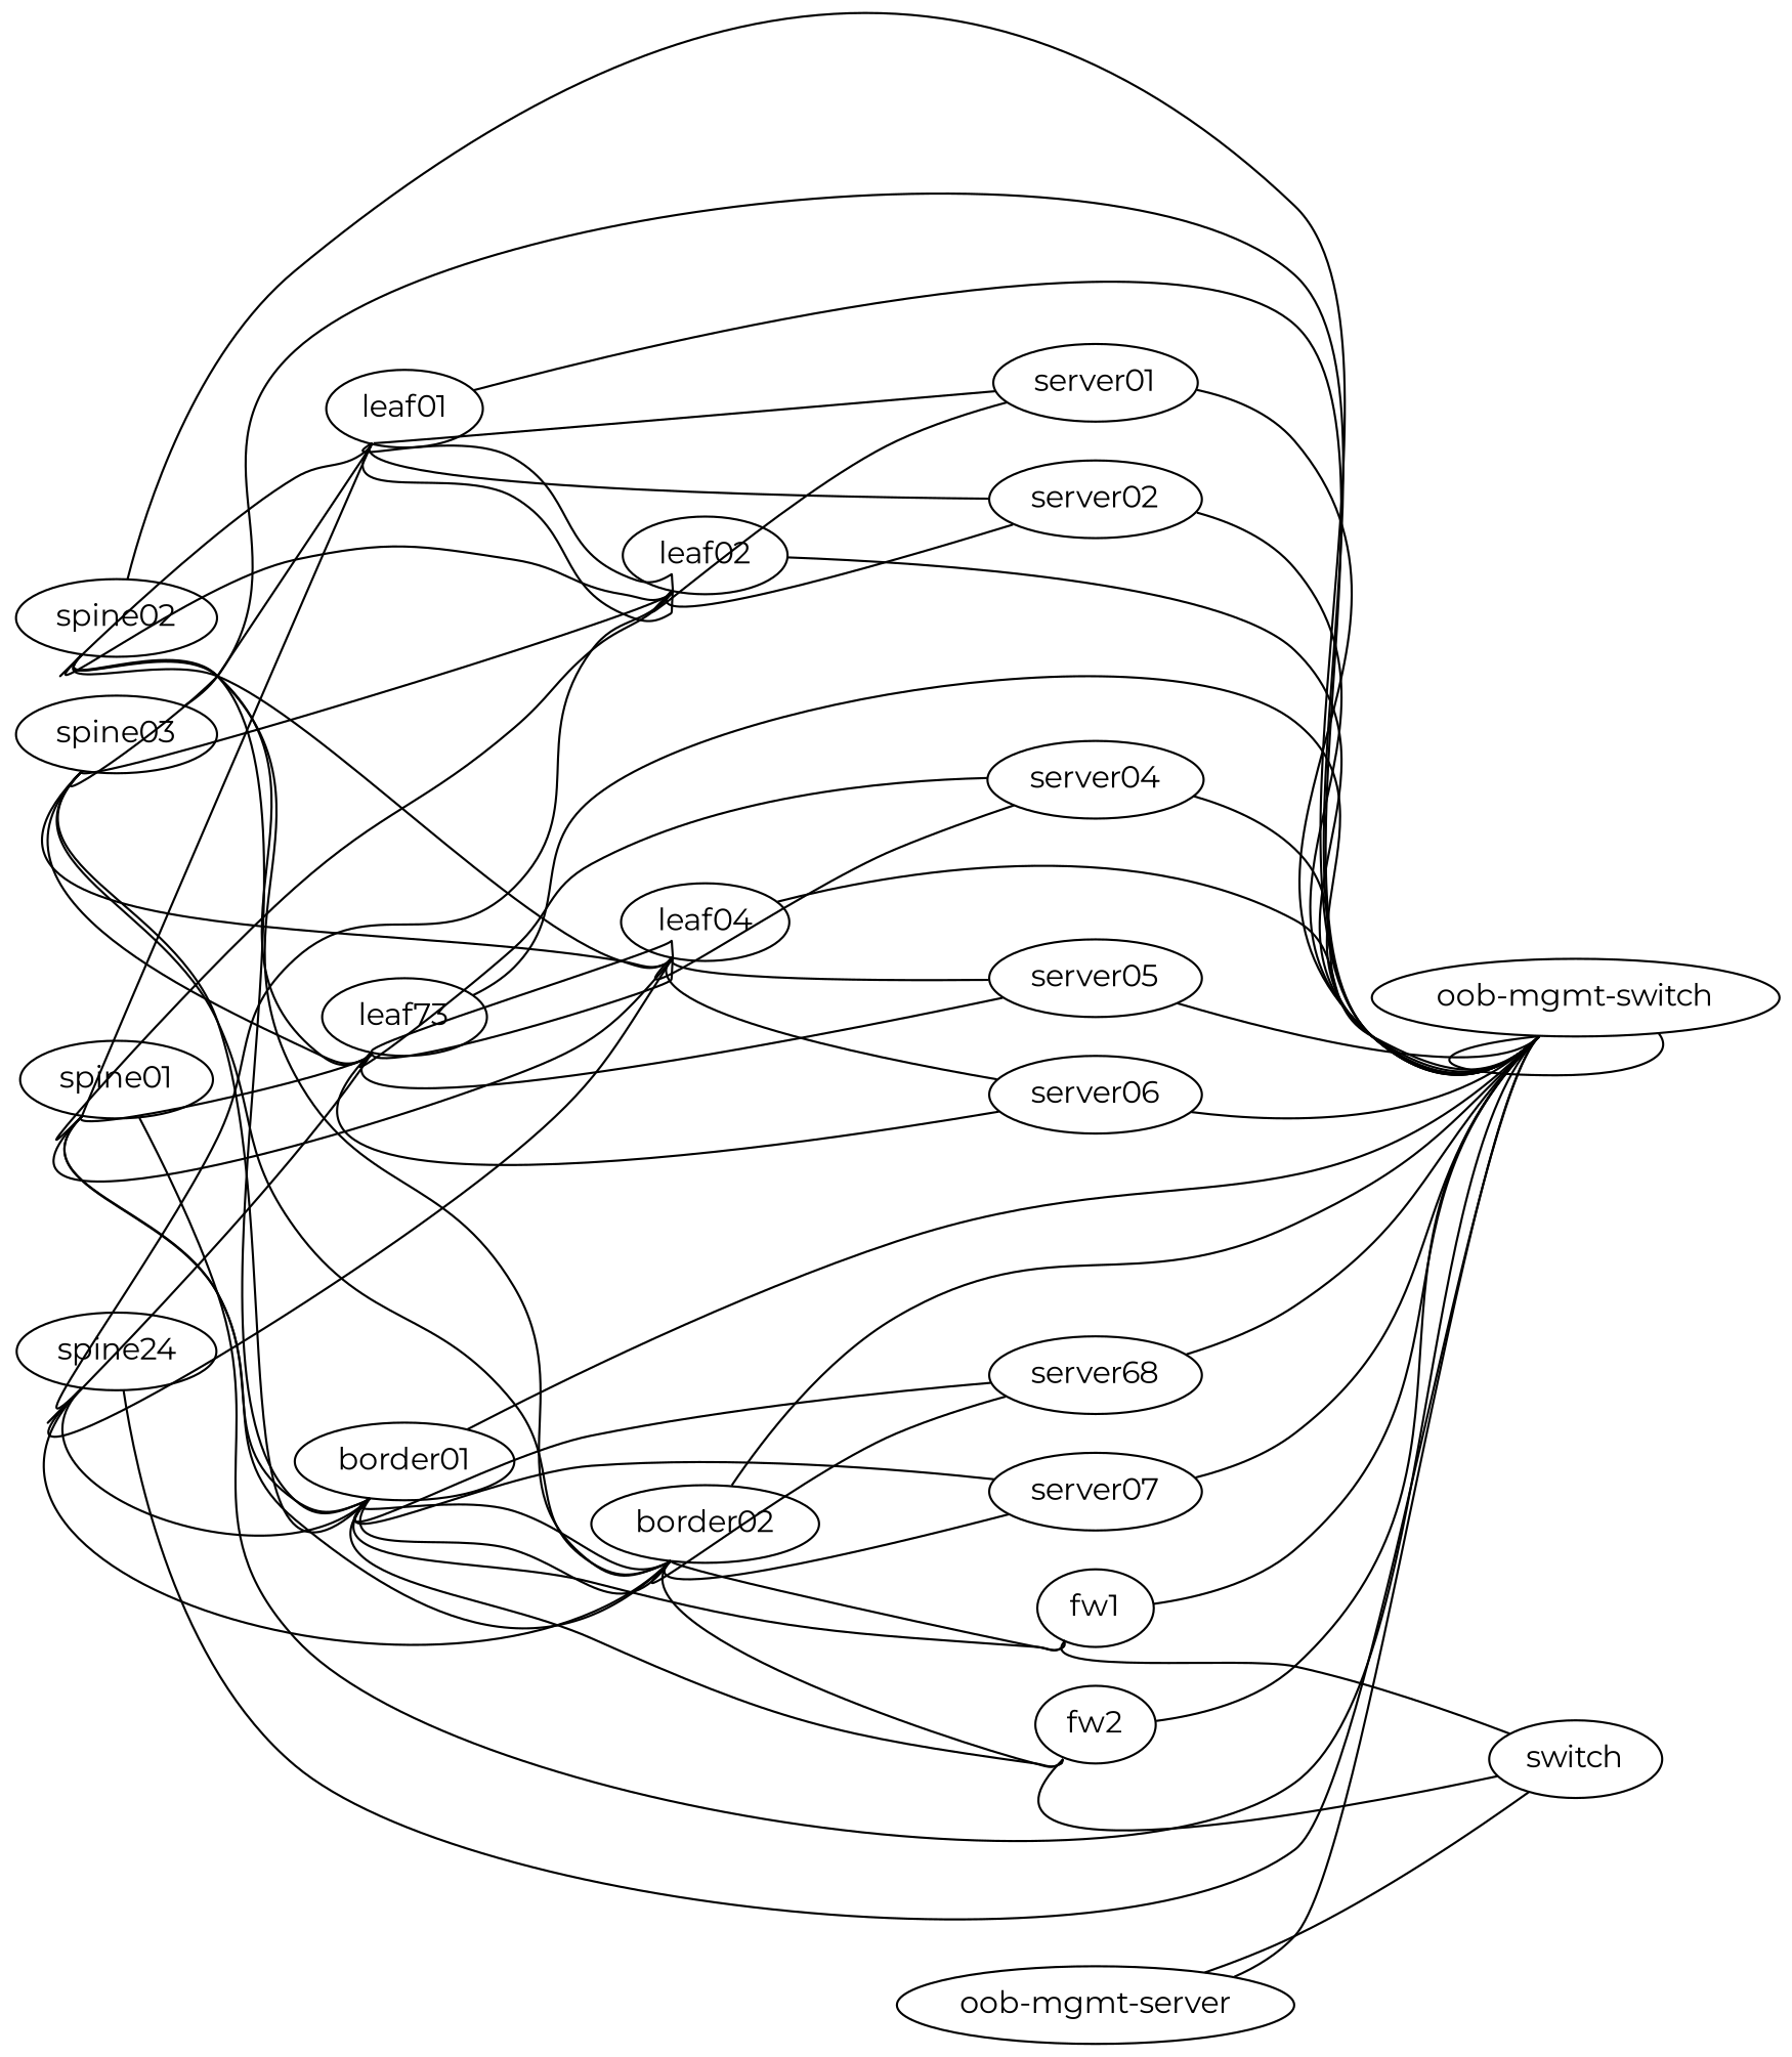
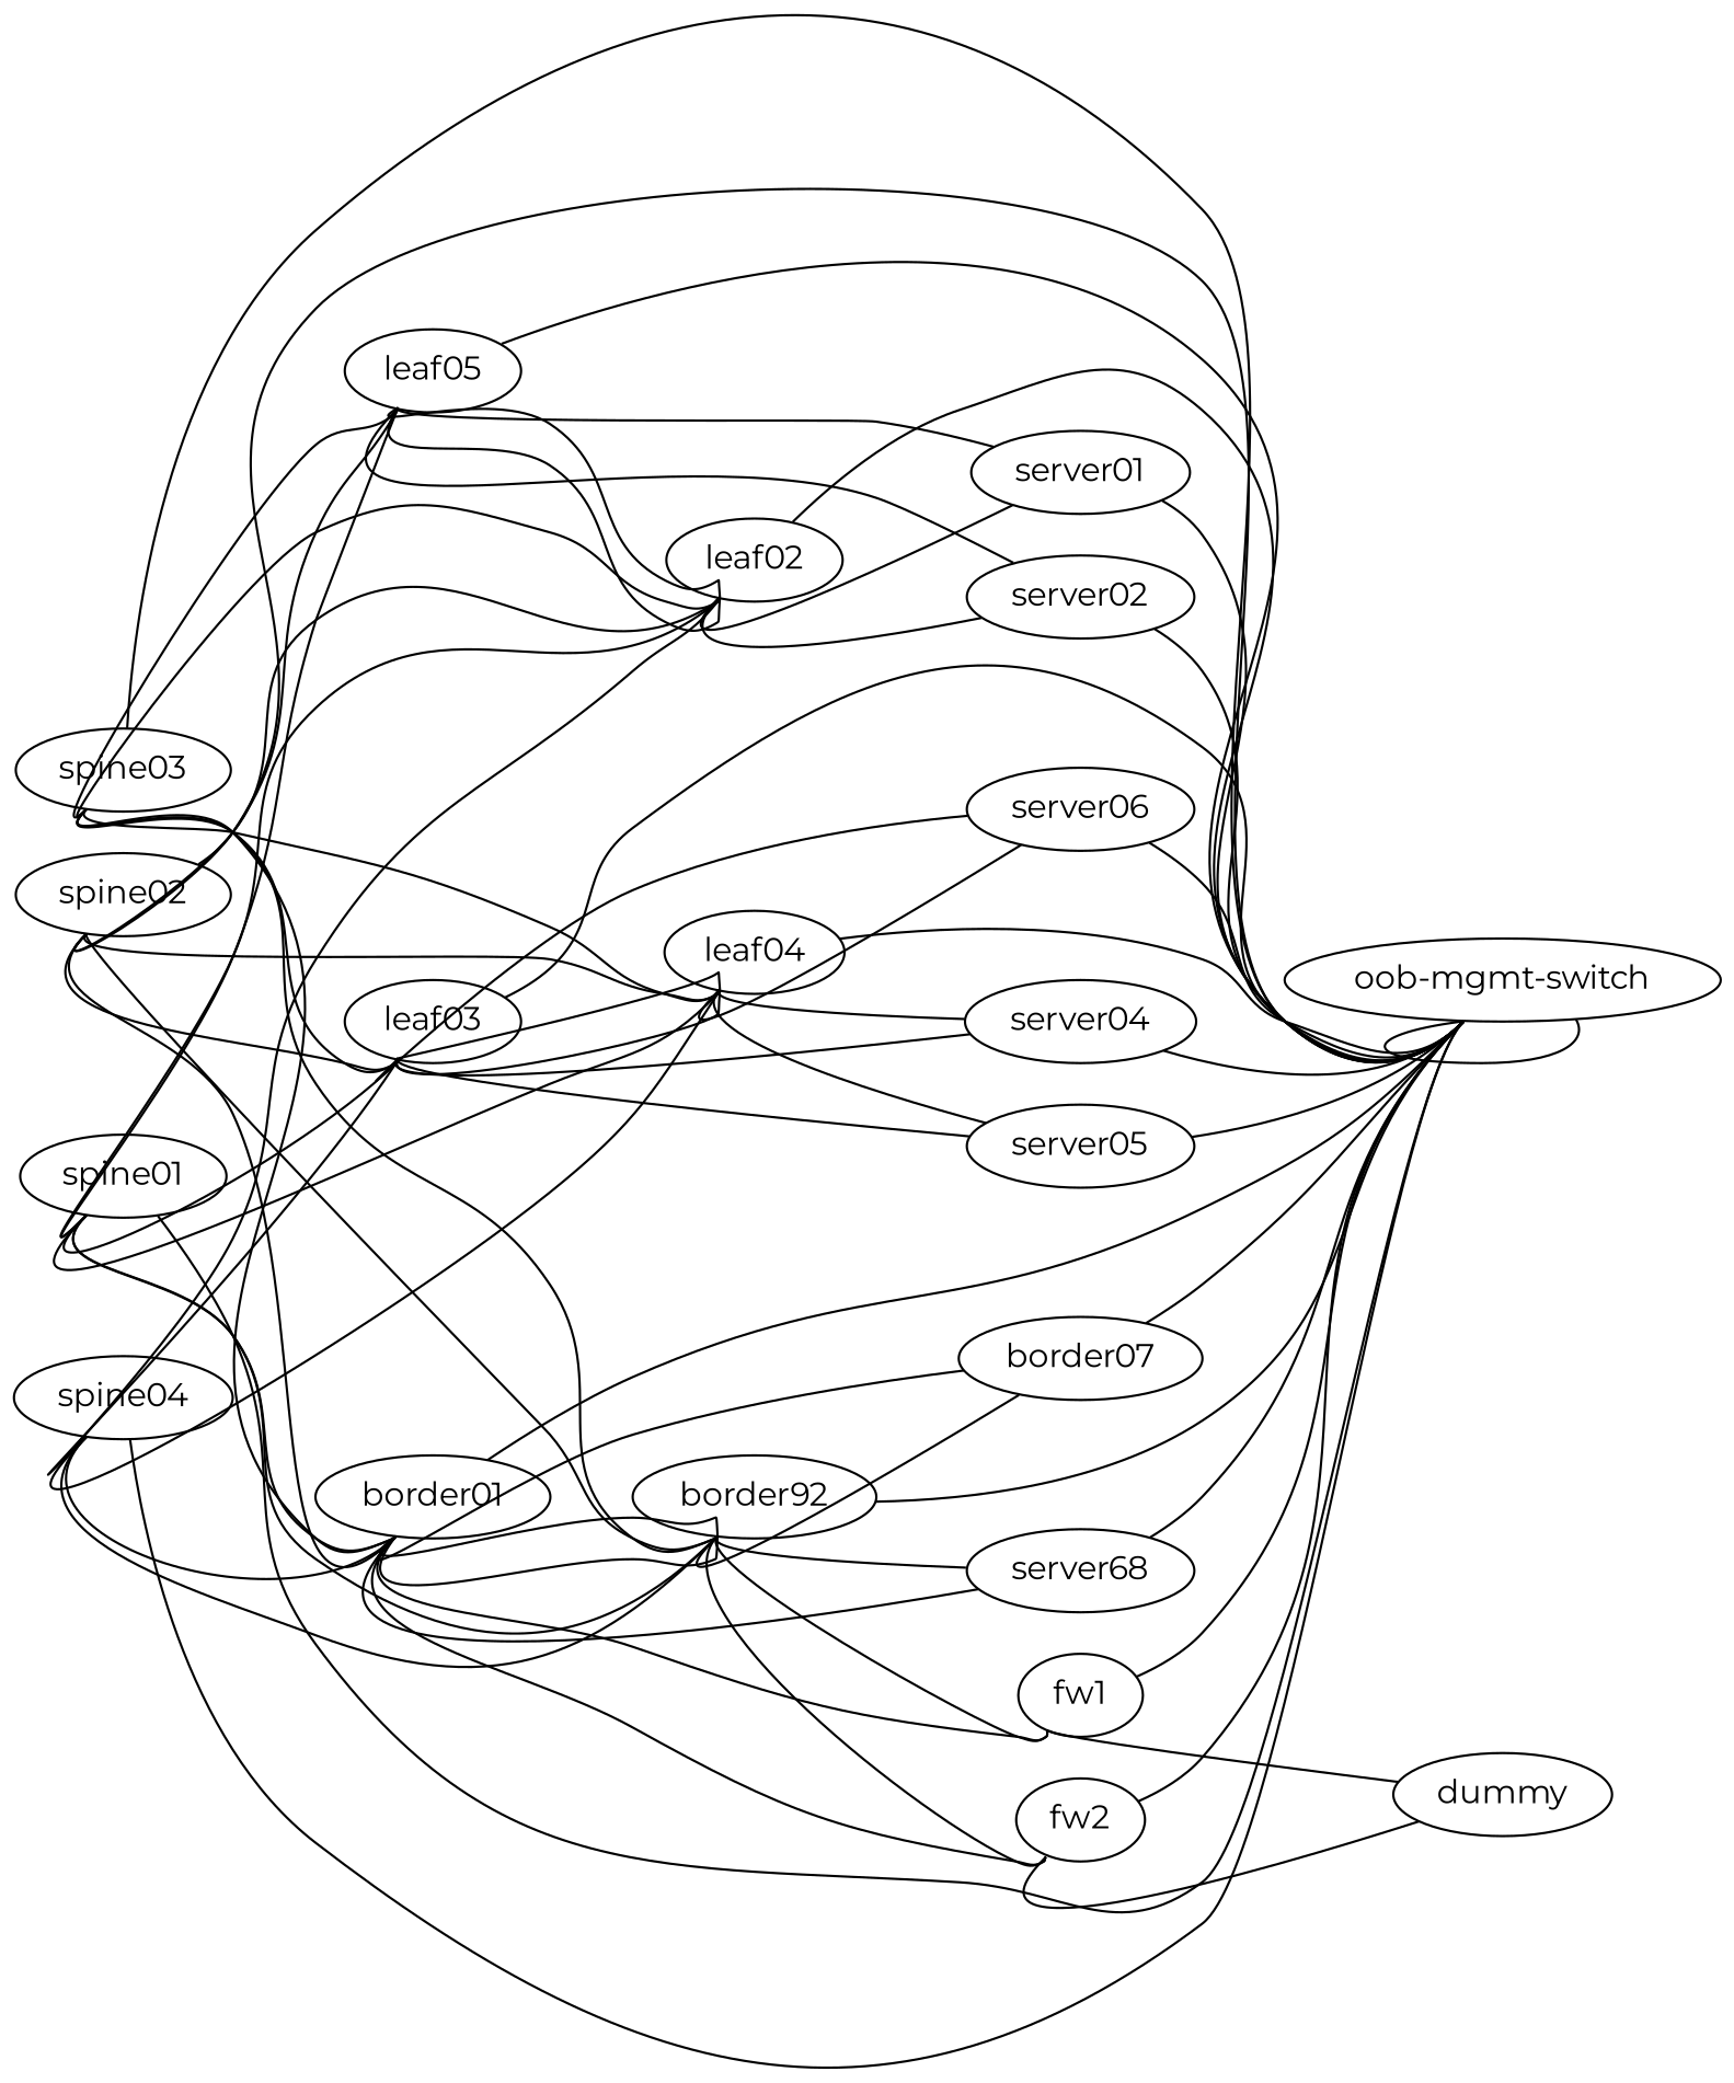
  graph {
    fontname=Montserrat
    rankdir=LR
    node [fontname=Montserrat function=host memory=2048 os="sonic-vs-202311_RC.101-7a2264a36_Internal"]
    edge [fontname=Montserrat headport=eth1 tailport=eth0]
-   dummy [function=fake label=switch memory="" os=""]
-   "oob-mgmt-server" [cpu=4 function="oob-server" memory=4096 mgmt_ip="192.168.200.1" os="generic/ubuntu2204" vagrant_user=cumulus]
+   dummy [function=fake memory="" os=""]
    "oob-mgmt-switch" [function="oob-switch" mgmt_ip="192.168.200.2" os="CumulusCommunity/cumulus-vx" version="4.2.1" memory=""]
    spine01 [function=spine mgmt_ip="192.168.200.21"]
-   leaf01 [function=leaf mgmt_ip="192.168.200.11"]
+   leaf01 [function=leaf mgmt_ip="192.168.200.11" label=leaf05]
    leaf02 [function=leaf mgmt_ip="192.168.200.12"]
-   leaf03 [function=leaf mgmt_ip="192.168.200.13" label=leaf73]
+   leaf03 [function=leaf mgmt_ip="192.168.200.13"]
    leaf04 [function=leaf mgmt_ip="192.168.200.14"]
    border01 [function=exit mgmt_ip="192.168.200.63"]
-   border02 [function=exit mgmt_ip="192.168.200.64"]
+   border02 [function=exit mgmt_ip="192.168.200.64" label=border92]
    server01 [config="helper_scripts/extra_server_config.sh" memory=1024 mgmt_ip="192.168.200.31" os="generic/ubuntu2204"]
    server02 [config="helper_scripts/extra_server_config.sh" memory=1024 mgmt_ip="192.168.200.32" os="generic/ubuntu2204"]
    server04 [config="helper_scripts/extra_server_config.sh" memory=1024 mgmt_ip="192.168.200.34" os="generic/ubuntu2204"]
    server05 [config="helper_scripts/extra_server_config.sh" memory=1024 mgmt_ip="192.168.200.35" os="generic/ubuntu2204"]
    server06 [config="helper_scripts/extra_server_config.sh" memory=1024 mgmt_ip="192.168.200.36" os="generic/ubuntu2204"]
    fw1 [function=leaf mgmt_ip="192.168.200.61"]
    fw2 [function=leaf mgmt_ip="192.168.200.62"]
-   server07 [config="helper_scripts/extra_server_config.sh" memory=1024 mgmt_ip="192.168.200.37" os="generic/ubuntu2204"]
+   server07 [config="helper_scripts/extra_server_config.sh" memory=1024 mgmt_ip="192.168.200.37" os="generic/ubuntu2204" label=border07]
    n19 [config="helper_scripts/extra_server_config.sh" label=server68 memory=1024 mgmt_ip="192.168.200.38" os="generic/ubuntu2204"]
    spine02 [function=spine mgmt_ip="192.168.200.22"]
    spine03 [function=spine mgmt_ip="192.168.200.23"]
-   spine04 [function=spine mgmt_ip="192.168.200.24" label=spine24]
-   "oob-mgmt-server" -- dummy [headport=outbound]
-   "oob-mgmt-server" -- "oob-mgmt-switch" [headport=swp1 tailport=eth1]
+   spine04 [function=spine mgmt_ip="192.168.200.24"]
    "oob-mgmt-switch" -- "oob-mgmt-switch" [headport=swp23 left_mac="44:38:39:00:01:91"]
    spine01 -- "oob-mgmt-switch" [headport=swp14 left_mac="44:38:39:00:01:82"]
    spine01 -- leaf01 [headport=swp51 tailport=swp1]
    spine01 -- leaf02 [headport=swp51 tailport=swp2]
    spine01 -- leaf03 [headport=swp51 tailport=swp3]
    spine01 -- leaf04 [headport=swp51 tailport=swp4]
    spine01 -- border01 [headport=swp51 tailport=swp5]
    spine01 -- border02 [headport=swp51 tailport=swp6]
    leaf01 -- "oob-mgmt-switch" [headport=swp10 left_mac="44:38:39:00:01:7a"]
    leaf01 -- leaf02 [headport=swp49 tailport=swp49]
    leaf01 -- leaf02 [headport=swp50 tailport=swp50]
    leaf01 -- server01 [tailport=swp1]
    leaf01 -- server02 [tailport=swp2]
    leaf02 -- "oob-mgmt-switch" [headport=swp11 left_mac="44:38:39:00:01:78"]
    leaf02 -- server01 [headport=eth2 tailport=swp1]
    leaf02 -- server02 [headport=eth2 tailport=swp2]
    leaf03 -- "oob-mgmt-switch" [headport=swp12 left_mac="44:38:39:00:01:84"]
    leaf03 -- leaf04 [headport=swp49 tailport=swp49]
    leaf03 -- leaf04 [headport=swp50 tailport=swp50]
    leaf03 -- server04 [tailport=swp1]
    leaf03 -- server05 [tailport=swp2]
    leaf03 -- server06 [tailport=swp3]
    leaf04 -- "oob-mgmt-switch" [headport=swp13 left_mac="44:38:39:00:01:8a"]
    leaf04 -- server04 [headport=eth2 tailport=swp1]
    leaf04 -- server05 [headport=eth2 tailport=swp2]
    leaf04 -- server06 [headport=eth2 tailport=swp3]
    border01 -- "oob-mgmt-switch" [headport=swp20 left_mac="44:38:39:00:01:74"]
    border01 -- border02 [headport=swp49 tailport=swp49]
    border01 -- border02 [headport=swp50 tailport=swp50]
    border01 -- fw1 [headport=swp1 tailport=swp3]
    border01 -- fw2 [headport=swp1 tailport=swp4]
    border01 -- server07 [tailport=swp1]
    border01 -- n19 [tailport=swp2]
    border02 -- "oob-mgmt-switch" [headport=swp21 left_mac="44:38:39:00:01:7c"]
    border02 -- fw1 [headport=swp2 tailport=swp3]
    border02 -- fw2 [headport=swp2 tailport=swp4]
    border02 -- server07 [headport=eth2 tailport=swp1]
    border02 -- n19 [headport=eth2 tailport=swp2]
    server01 -- "oob-mgmt-switch" [headport=swp2 left_mac="44:38:39:00:01:7e"]
    server02 -- "oob-mgmt-switch" [headport=swp3 left_mac="44:38:39:00:01:6e"]
    server04 -- "oob-mgmt-switch" [headport=swp5 left_mac="44:38:39:00:01:6a"]
    server05 -- "oob-mgmt-switch" [headport=swp6 left_mac="44:38:39:00:01:88"]
    server06 -- "oob-mgmt-switch" [headport=swp7 left_mac="44:38:39:00:01:86"]
    fw1 -- dummy [headport="outbound-fw1" tailport=swp49]
    fw1 -- "oob-mgmt-switch" [headport=swp18 left_mac="44:38:39:00:01:8c"]
    fw2 -- dummy [headport="outbound-fw2" tailport=swp49]
    fw2 -- "oob-mgmt-switch" [headport=swp19 left_mac="44:38:39:00:01:8e"]
    server07 -- "oob-mgmt-switch" [headport=swp8 left_mac="44:38:39:00:01:76"]
    n19 -- "oob-mgmt-switch" [headport=swp9 left_mac="44:38:39:00:01:72"]
    spine02 -- "oob-mgmt-switch" [headport=swp15 left_mac="44:38:39:00:01:92"]
    spine02 -- leaf01 [headport=swp52 tailport=swp1]
    spine02 -- leaf02 [headport=swp52 tailport=swp2]
    spine02 -- leaf03 [headport=swp52 tailport=swp3]
    spine02 -- leaf04 [headport=swp52 tailport=swp4]
    spine02 -- border01 [headport=swp52 tailport=swp5]
    spine02 -- border02 [headport=swp52 tailport=swp6]
    spine03 -- "oob-mgmt-switch" [headport=swp16 left_mac="44:38:39:00:01:70"]
    spine03 -- leaf01 [headport=swp53 tailport=swp1]
    spine03 -- leaf02 [headport=swp53 tailport=swp2]
    spine03 -- leaf03 [headport=swp53 tailport=swp3]
    spine03 -- leaf04 [headport=swp53 tailport=swp4]
    spine03 -- border01 [headport=swp53 tailport=swp5]
    spine03 -- border02 [headport=swp53 tailport=swp6]
    spine04 -- "oob-mgmt-switch" [headport=swp17 left_mac="44:38:39:00:01:6c"]
    spine04 -- leaf02 [headport=swp54 tailport=swp2]
    spine04 -- leaf03 [headport=swp54 tailport=swp3]
    spine04 -- leaf04 [headport=swp54 tailport=swp4]
    spine04 -- border01 [headport=swp54 tailport=swp5]
    spine04 -- border02 [headport=swp54 tailport=swp6]
  }
